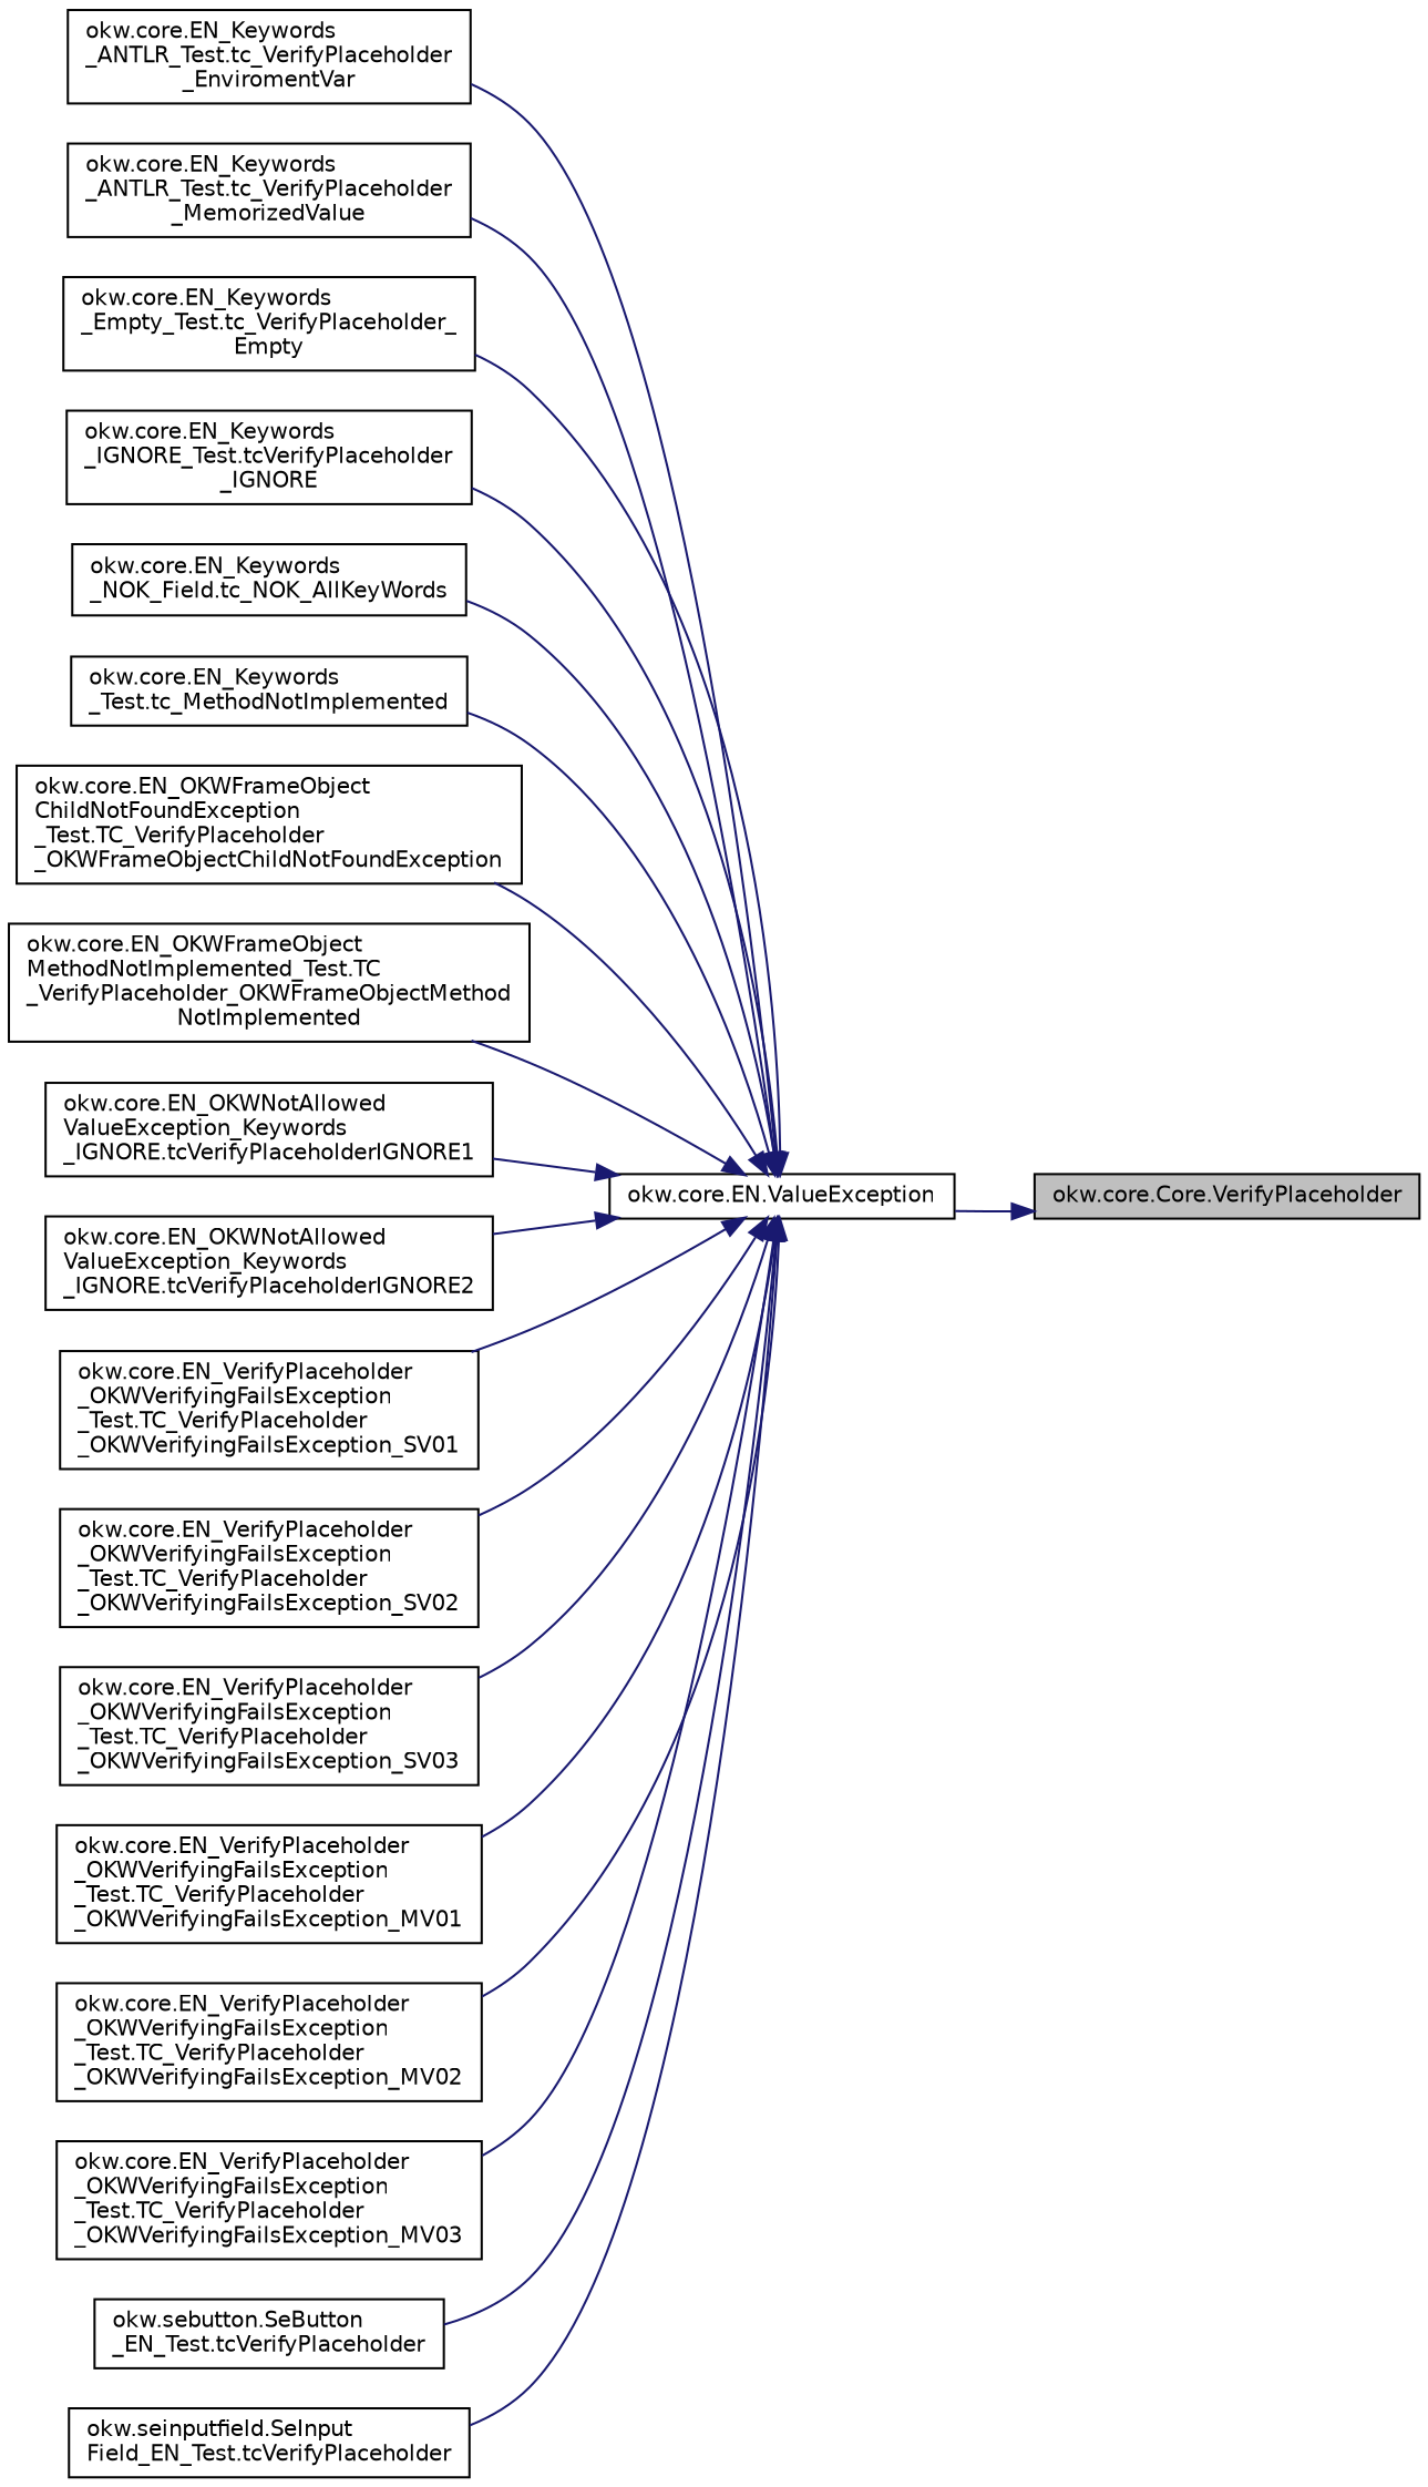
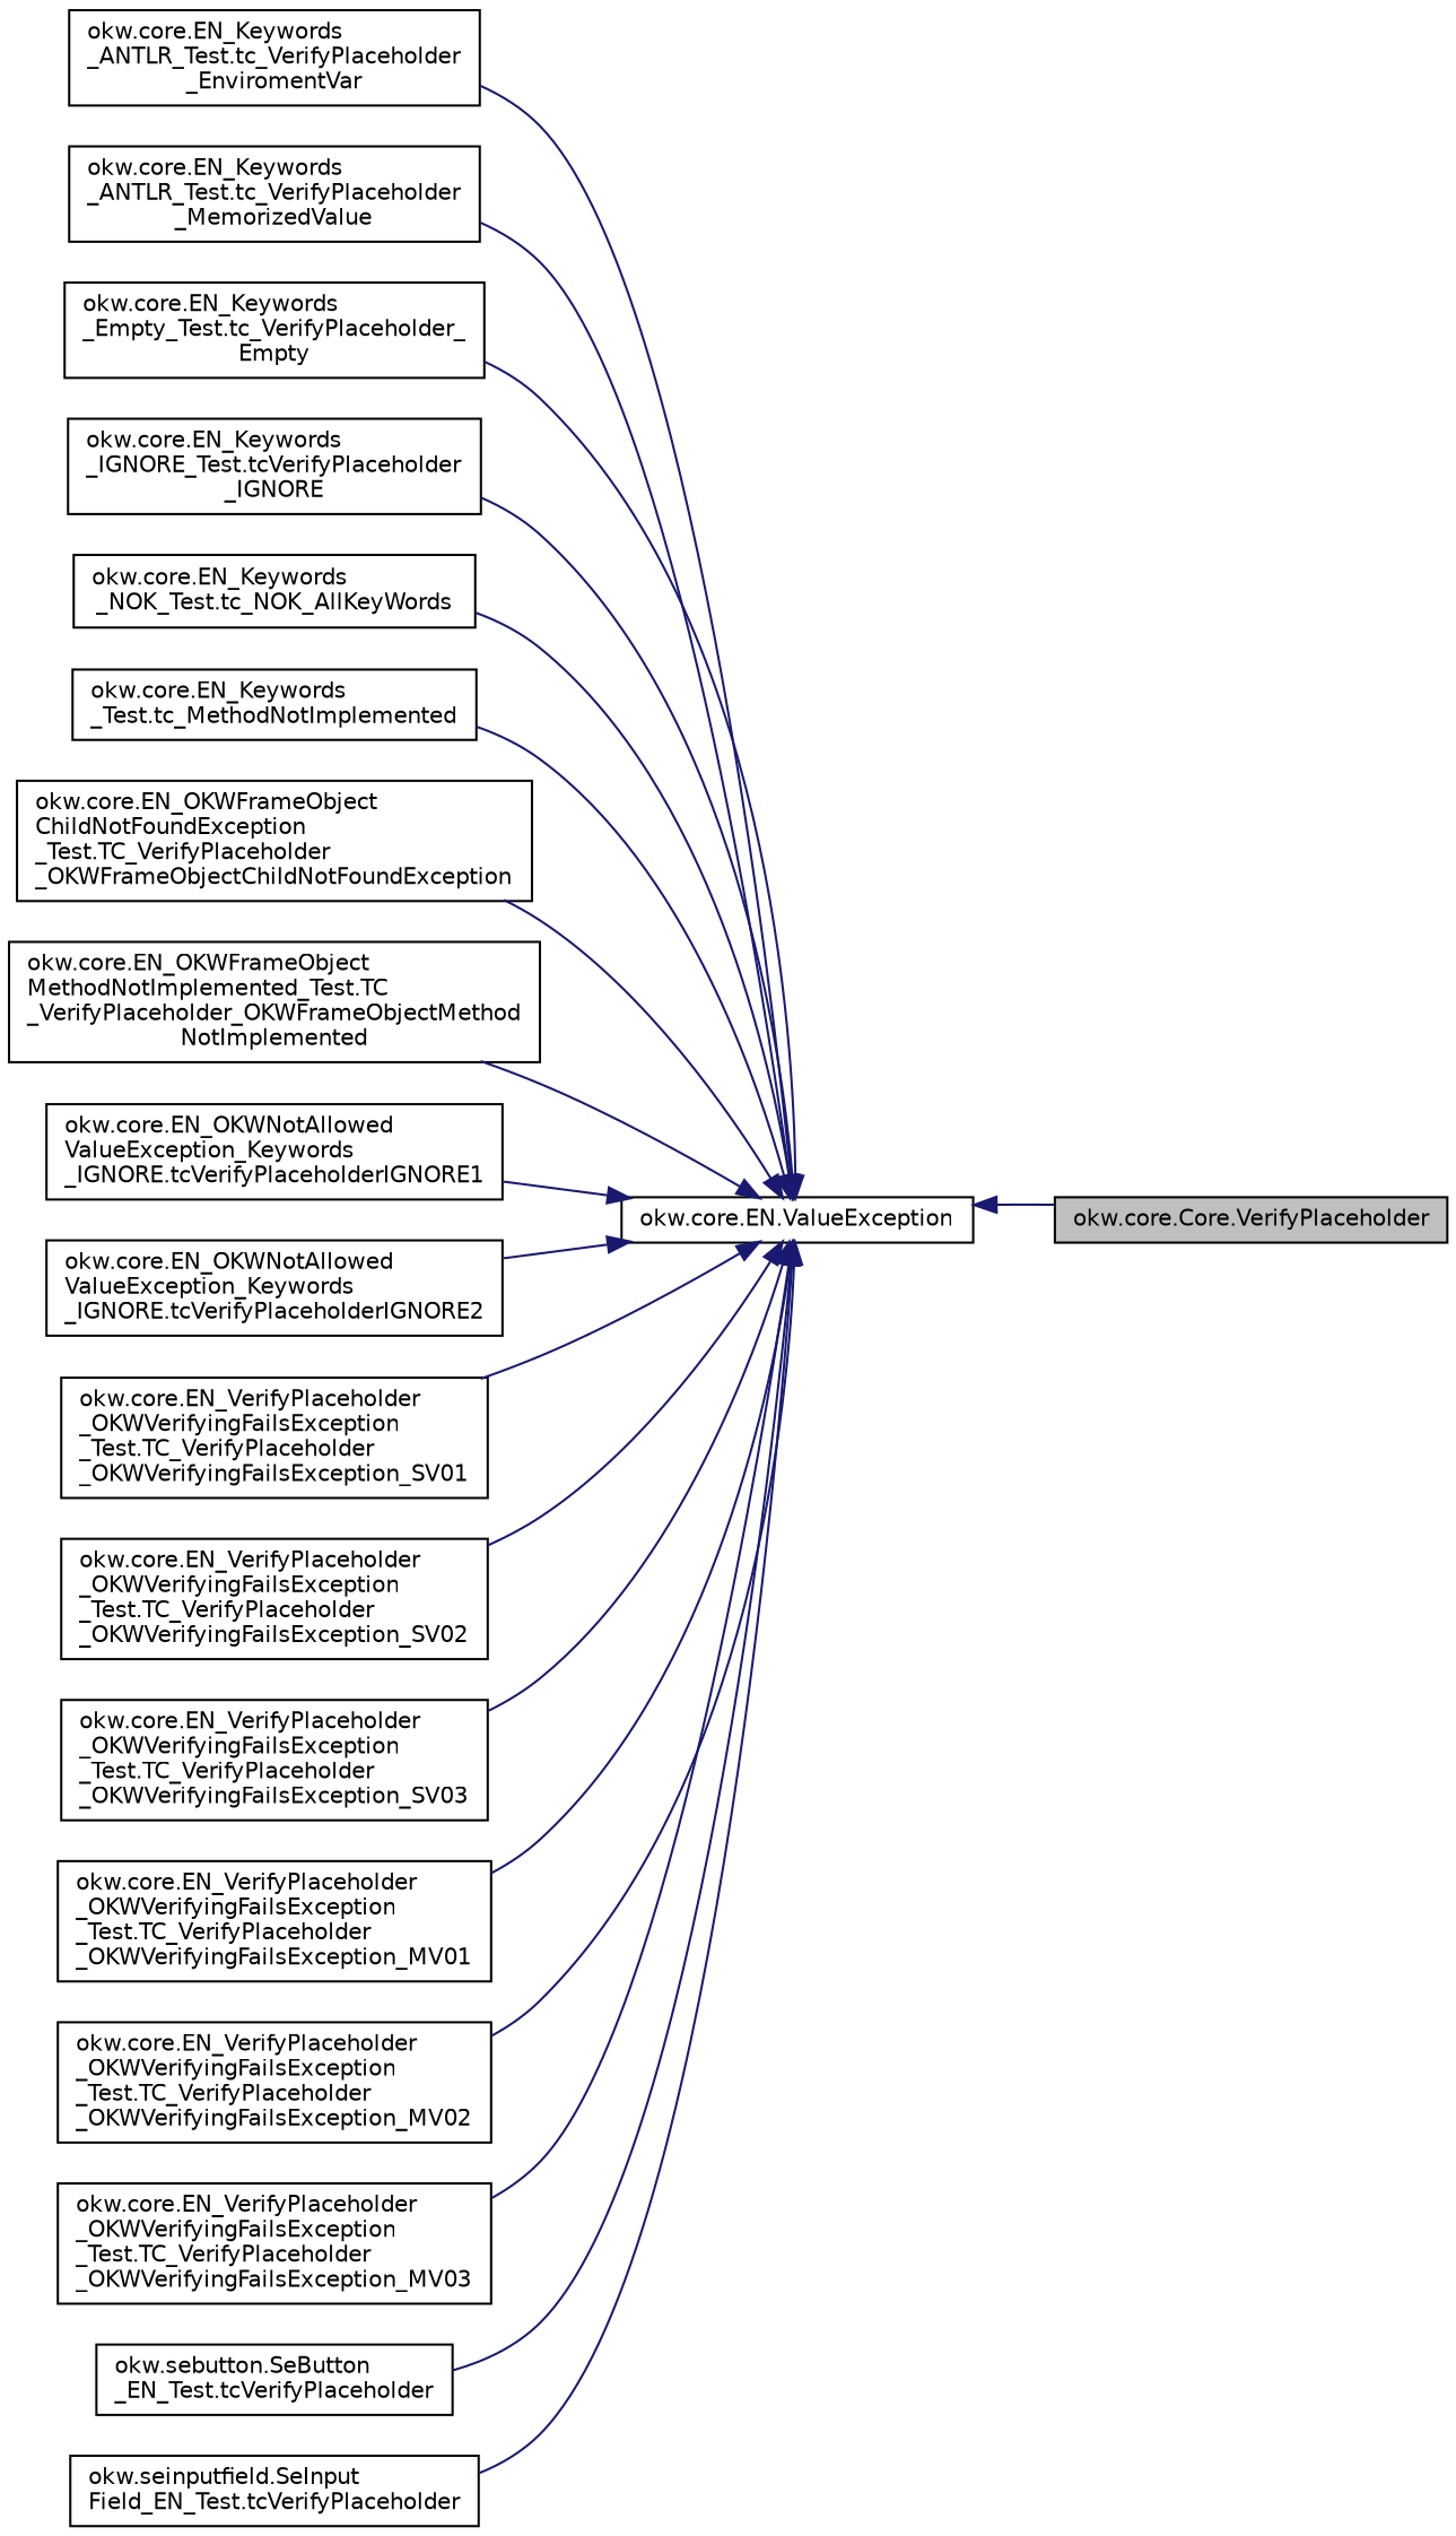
  digraph {
    rankdir=RL
    node [color=black fillcolor=white fontname=Helvetica fontsize=10 shape=record style=filled]
    edge [color=midnightblue dir=back fontname=Helvetica fontsize=10 labelfontname=Helvetica labelfontsize=10 style=solid]
    n1 [fillcolor=grey75 fontcolor=black height=0.2 label="okw.core.Core.VerifyPlaceholder" width=0.4]
    n2 [height=0.2 label="okw.core.EN.ValueException" width=0.4]
    n3 [height=0.2 label="okw.core.EN_Keywords\l_ANTLR_Test.tc_VerifyPlaceholder\l_EnviromentVar" width=0.4]
    n4 [height=0.2 label="okw.core.EN_Keywords\l_ANTLR_Test.tc_VerifyPlaceholder\l_MemorizedValue" width=0.4]
    n5 [height=0.2 label="okw.core.EN_Keywords\l_Empty_Test.tc_VerifyPlaceholder_\lEmpty" width=0.4]
    n6 [height=0.2 label="okw.core.EN_Keywords\l_IGNORE_Test.tcVerifyPlaceholder\l_IGNORE" width=0.4]
-   n7 [height=0.2 label="okw.core.EN_Keywords\l_NOK_Field.tc_NOK_AllKeyWords" width=0.4]
+   n7 [height=0.2 label="okw.core.EN_Keywords\l_NOK_Test.tc_NOK_AllKeyWords" width=0.4]
    n8 [height=0.2 label="okw.core.EN_Keywords\l_Test.tc_MethodNotImplemented" width=0.4]
    n9 [height=0.2 label="okw.core.EN_OKWFrameObject\lChildNotFoundException\l_Test.TC_VerifyPlaceholder\l_OKWFrameObjectChildNotFoundException" width=0.4]
    n10 [height=0.2 label="okw.core.EN_OKWFrameObject\lMethodNotImplemented_Test.TC\l_VerifyPlaceholder_OKWFrameObjectMethod\lNotImplemented" width=0.4]
    n11 [height=0.2 label="okw.core.EN_OKWNotAllowed\lValueException_Keywords\l_IGNORE.tcVerifyPlaceholderIGNORE1" width=0.4]
    n12 [height=0.2 label="okw.core.EN_OKWNotAllowed\lValueException_Keywords\l_IGNORE.tcVerifyPlaceholderIGNORE2" width=0.4]
    n13 [height=0.2 label="okw.core.EN_VerifyPlaceholder\l_OKWVerifyingFailsException\l_Test.TC_VerifyPlaceholder\l_OKWVerifyingFailsException_SV01" width=0.4]
    n14 [height=0.2 label="okw.core.EN_VerifyPlaceholder\l_OKWVerifyingFailsException\l_Test.TC_VerifyPlaceholder\l_OKWVerifyingFailsException_SV02" width=0.4]
    n15 [height=0.2 label="okw.core.EN_VerifyPlaceholder\l_OKWVerifyingFailsException\l_Test.TC_VerifyPlaceholder\l_OKWVerifyingFailsException_SV03" width=0.4]
    n16 [height=0.2 label="okw.core.EN_VerifyPlaceholder\l_OKWVerifyingFailsException\l_Test.TC_VerifyPlaceholder\l_OKWVerifyingFailsException_MV01" width=0.4]
    n17 [height=0.2 label="okw.core.EN_VerifyPlaceholder\l_OKWVerifyingFailsException\l_Test.TC_VerifyPlaceholder\l_OKWVerifyingFailsException_MV02" width=0.4]
    n18 [height=0.2 label="okw.core.EN_VerifyPlaceholder\l_OKWVerifyingFailsException\l_Test.TC_VerifyPlaceholder\l_OKWVerifyingFailsException_MV03" width=0.4]
    n19 [height=0.2 label="okw.sebutton.SeButton\l_EN_Test.tcVerifyPlaceholder" width=0.4]
    n20 [height=0.2 label="okw.seinputfield.SeInput\lField_EN_Test.tcVerifyPlaceholder" width=0.4]
-   n1 -> n2
+   n2 -> n1
    n2 -> n3
    n2 -> n4
    n2 -> n5
    n2 -> n6
    n2 -> n7
    n2 -> n8
    n2 -> n9
    n2 -> n10
    n2 -> n11
    n2 -> n12
    n2 -> n13
    n2 -> n14
    n2 -> n15
    n2 -> n16
    n2 -> n17
    n2 -> n18
    n2 -> n19
    n2 -> n20
  }
